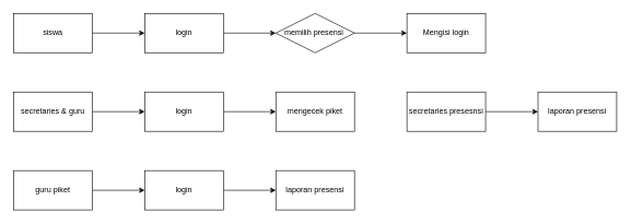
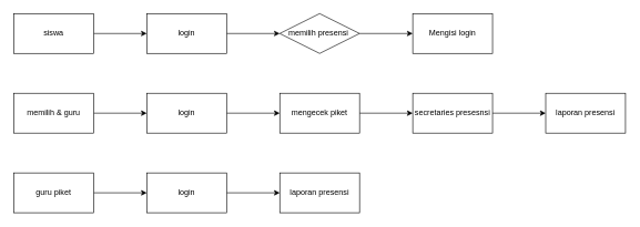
  <mxCell id="0" />
  <mxCell id="1" parent="0" />
  <mxCell id="2" value="" style="edgeStyle=orthogonalEdgeStyle;rounded=0;orthogonalLoop=1;jettySize=auto;html=1;" edge="1" parent="1" source="3" target="9"><mxGeometry relative="1" as="geometry" /></mxCell>
  <mxCell id="3" value="siswa" style="rounded=0;whiteSpace=wrap;html=1;" vertex="1" parent="1"><mxGeometry x="20" y="20" width="120" height="60" as="geometry" /></mxCell>
  <mxCell id="4" value="" style="edgeStyle=orthogonalEdgeStyle;rounded=0;orthogonalLoop=1;jettySize=auto;html=1;" edge="1" parent="1" source="5" target="14"><mxGeometry relative="1" as="geometry" /></mxCell>
- <mxCell id="5" value="secretaries &amp;amp; guru" style="rounded=0;whiteSpace=wrap;html=1;" vertex="1" parent="1"><mxGeometry x="20" y="140" width="120" height="60" as="geometry" /></mxCell>
+ <mxCell id="5" value="memilih &amp;amp; guru" style="rounded=0;whiteSpace=wrap;html=1;" vertex="1" parent="1"><mxGeometry x="20" y="140" width="120" height="60" as="geometry" /></mxCell>
  <mxCell id="6" value="" style="edgeStyle=orthogonalEdgeStyle;rounded=0;orthogonalLoop=1;jettySize=auto;html=1;" edge="1" parent="1" source="7" target="21"><mxGeometry relative="1" as="geometry" /></mxCell>
  <mxCell id="7" value="guru piket" style="rounded=0;whiteSpace=wrap;html=1;" vertex="1" parent="1"><mxGeometry x="20" y="260" width="120" height="60" as="geometry" /></mxCell>
  <mxCell id="8" value="" style="edgeStyle=orthogonalEdgeStyle;rounded=0;orthogonalLoop=1;jettySize=auto;html=1;" edge="1" parent="1" source="9" target="11"><mxGeometry relative="1" as="geometry" /></mxCell>
  <mxCell id="9" value="login" style="whiteSpace=wrap;html=1;rounded=0;" vertex="1" parent="1"><mxGeometry x="220" y="20" width="120" height="60" as="geometry" /></mxCell>
  <mxCell id="10" value="" style="edgeStyle=orthogonalEdgeStyle;rounded=0;orthogonalLoop=1;jettySize=auto;html=1;" edge="1" parent="1" source="11" target="12"><mxGeometry relative="1" as="geometry" /></mxCell>
  <mxCell id="11" value="memilih presensi&amp;nbsp;" style="rhombus;whiteSpace=wrap;html=1;" vertex="1" parent="1"><mxGeometry x="420" y="20" width="120" height="60" as="geometry" /></mxCell>
  <mxCell id="12" value="Mengisi login" style="whiteSpace=wrap;html=1;rounded=0;" vertex="1" parent="1"><mxGeometry x="620" y="20" width="120" height="60" as="geometry" /></mxCell>
  <mxCell id="13" value="" style="edgeStyle=orthogonalEdgeStyle;rounded=0;orthogonalLoop=1;jettySize=auto;html=1;" edge="1" parent="1" source="14" target="16"><mxGeometry relative="1" as="geometry" /></mxCell>
  <mxCell id="14" value="login" style="rounded=0;whiteSpace=wrap;html=1;" vertex="1" parent="1"><mxGeometry x="220" y="140" width="120" height="60" as="geometry" /></mxCell>
+ <mxCell id="15" value="" style="edgeStyle=orthogonalEdgeStyle;rounded=0;orthogonalLoop=1;jettySize=auto;html=1;" edge="1" parent="1" source="16" target="18"><mxGeometry relative="1" as="geometry" /></mxCell>
  <mxCell id="16" value="mengecek piket" style="rounded=0;whiteSpace=wrap;html=1;" vertex="1" parent="1"><mxGeometry x="420" y="140" width="120" height="60" as="geometry" /></mxCell>
  <mxCell id="17" value="" style="edgeStyle=orthogonalEdgeStyle;rounded=0;orthogonalLoop=1;jettySize=auto;html=1;" edge="1" parent="1" source="18" target="19"><mxGeometry relative="1" as="geometry" /></mxCell>
  <mxCell id="18" value="secretaries presesnsi" style="rounded=0;whiteSpace=wrap;html=1;" vertex="1" parent="1"><mxGeometry x="620" y="140" width="120" height="60" as="geometry" /></mxCell>
  <mxCell id="19" value="laporan presensi" style="rounded=0;whiteSpace=wrap;html=1;" vertex="1" parent="1"><mxGeometry x="820" y="140" width="120" height="60" as="geometry" /></mxCell>
  <mxCell id="20" value="" style="edgeStyle=orthogonalEdgeStyle;rounded=0;orthogonalLoop=1;jettySize=auto;html=1;" edge="1" parent="1" source="21" target="22"><mxGeometry relative="1" as="geometry" /></mxCell>
  <mxCell id="21" value="login" style="rounded=0;whiteSpace=wrap;html=1;" vertex="1" parent="1"><mxGeometry x="220" y="260" width="120" height="60" as="geometry" /></mxCell>
  <mxCell id="22" value="laporan presensi" style="rounded=0;whiteSpace=wrap;html=1;" vertex="1" parent="1"><mxGeometry x="420" y="260" width="120" height="60" as="geometry" /></mxCell>
